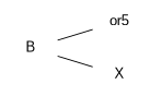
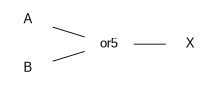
  digraph {
    fontname="Liberation Sans"
    rankdir=LR
    node [color=brown fontname="Liberation Sans" shape=plaintext]
    edge [arrowhead=plain fontname="Liberation Sans"]
    n1 [label=or5]
    X
+   A [color=darkorange]
    B [color=teal]
-   B -> X
+   n1 -> X
+   A -> n1
    B -> n1
  }
